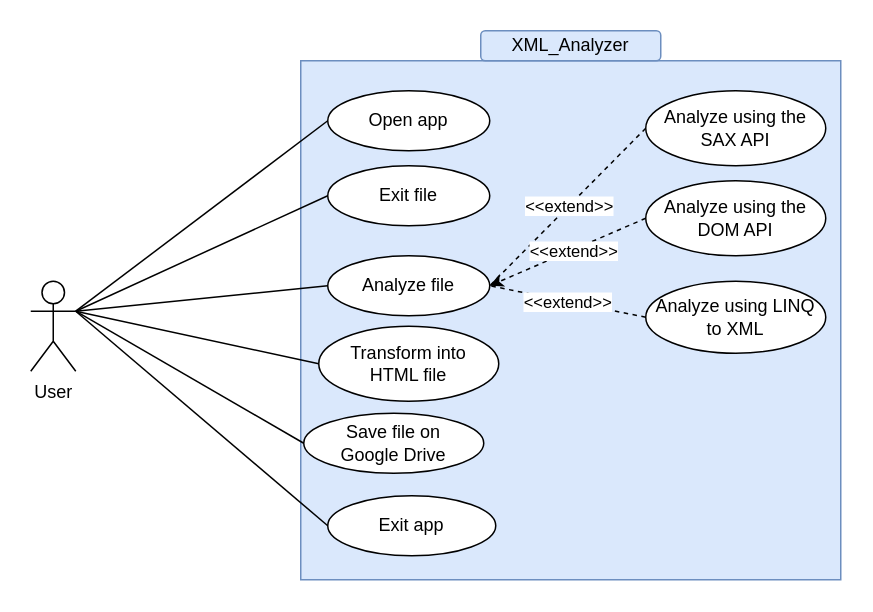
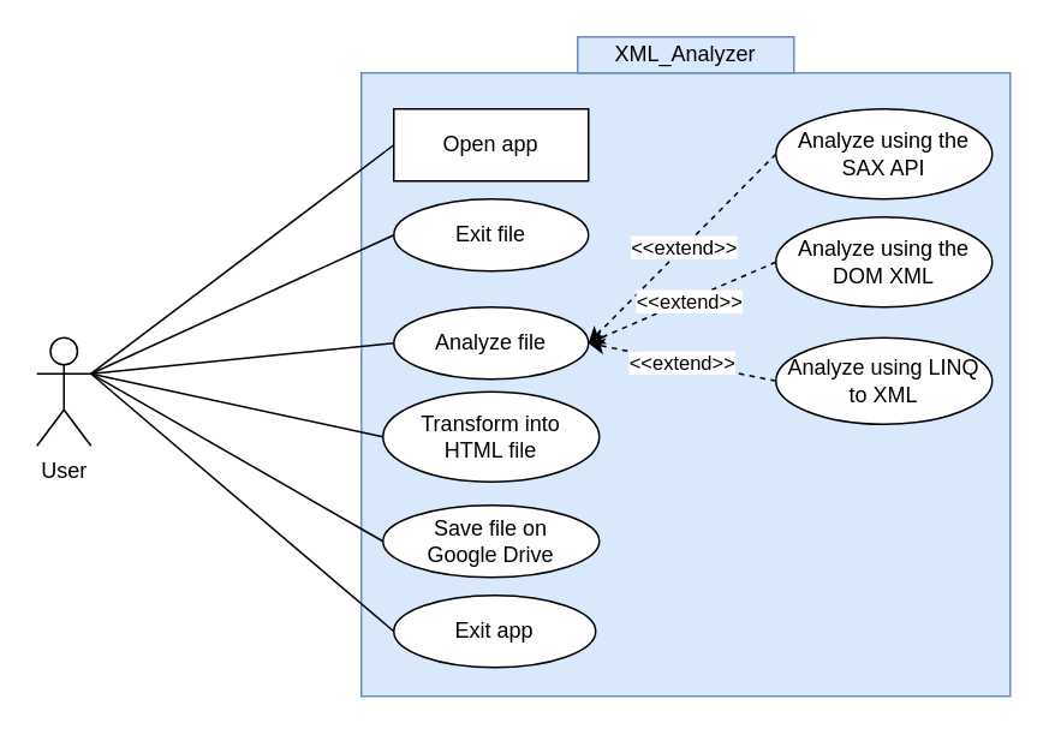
  <mxCell id="0" />
  <mxCell id="1" parent="0" />
  <mxCell id="2" value="User" style="shape=umlActor;verticalLabelPosition=bottom;verticalAlign=top;html=1;outlineConnect=0;" vertex="1" parent="1"><mxGeometry x="20" y="187" width="30" height="60" as="geometry" /></mxCell>
  <mxCell id="3" value="" style="rounded=0;whiteSpace=wrap;html=1;fillColor=#dae8fc;strokeColor=#6c8ebf;" vertex="1" parent="1"><mxGeometry x="200" y="40" width="360" height="346" as="geometry" /></mxCell>
- <mxCell id="4" value="XML_Analyzer" style="whiteSpace=wrap;html=1;fillColor=#dae8fc;strokeColor=#6c8ebf;rounded=1;" vertex="1" parent="1"><mxGeometry x="320" y="20" width="120" height="20" as="geometry" /></mxCell>
+ <mxCell id="4" value="XML_Analyzer" style="rounded=0;whiteSpace=wrap;html=1;fillColor=#dae8fc;strokeColor=#6c8ebf;" vertex="1" parent="1"><mxGeometry x="320" y="20" width="120" height="20" as="geometry" /></mxCell>
  <mxCell id="5" value="Exit file" style="ellipse;whiteSpace=wrap;html=1;" vertex="1" parent="1"><mxGeometry x="218" y="110" width="108" height="40" as="geometry" /></mxCell>
  <mxCell id="6" value="" style="endArrow=none;html=1;rounded=0;exitX=1;exitY=0.333;exitDx=0;exitDy=0;exitPerimeter=0;entryX=0;entryY=0.5;entryDx=0;entryDy=0;" edge="1" parent="1" source="2" target="5"><mxGeometry width="50" height="50" relative="1" as="geometry"><mxPoint x="200" y="250" as="sourcePoint" /><mxPoint x="250" y="200" as="targetPoint" /></mxGeometry></mxCell>
  <mxCell id="7" value="Analyze file" style="ellipse;whiteSpace=wrap;html=1;" vertex="1" parent="1"><mxGeometry x="218" y="170" width="108" height="40" as="geometry" /></mxCell>
  <mxCell id="8" value="" style="endArrow=none;html=1;rounded=0;entryX=0;entryY=0.5;entryDx=0;entryDy=0;exitX=1;exitY=0.333;exitDx=0;exitDy=0;exitPerimeter=0;" edge="1" parent="1" source="2" target="7"><mxGeometry width="50" height="50" relative="1" as="geometry"><mxPoint x="70" y="200" as="sourcePoint" /><mxPoint x="292" y="110" as="targetPoint" /></mxGeometry></mxCell>
  <mxCell id="9" value="Transform into &lt;br&gt;HTML file" style="ellipse;whiteSpace=wrap;html=1;" vertex="1" parent="1"><mxGeometry x="212" y="217" width="120" height="50" as="geometry" /></mxCell>
  <mxCell id="10" value="" style="endArrow=none;html=1;rounded=0;entryX=0;entryY=0.5;entryDx=0;entryDy=0;exitX=1;exitY=0.333;exitDx=0;exitDy=0;exitPerimeter=0;" edge="1" parent="1" source="2" target="9"><mxGeometry width="50" height="50" relative="1" as="geometry"><mxPoint x="50" y="190" as="sourcePoint" /><mxPoint x="250" y="200" as="targetPoint" /></mxGeometry></mxCell>
- <mxCell id="11" value="" style="endArrow=none;html=1;rounded=0;dashed=1;exitX=0;exitY=0.5;exitDx=0;exitDy=0;entryX=1;entryY=0.5;entryDx=0;entryDy=0;" edge="1" parent="1" source="19" target="7"><mxGeometry width="50" height="50" relative="1" as="geometry"><mxPoint x="340" y="146" as="sourcePoint" /><mxPoint x="390" y="96" as="targetPoint" /></mxGeometry></mxCell>
+ <mxCell id="11" value="" style="endArrow=classic;html=1;rounded=0;dashed=1;exitX=0;exitY=0.5;exitDx=0;exitDy=0;entryX=1;entryY=0.5;entryDx=0;entryDy=0;" edge="1" parent="1" source="19" target="7"><mxGeometry width="50" height="50" relative="1" as="geometry"><mxPoint x="340" y="146" as="sourcePoint" /><mxPoint x="390" y="96" as="targetPoint" /></mxGeometry></mxCell>
  <mxCell id="12" value="&amp;lt;&amp;lt;extend&amp;gt;&amp;gt;" style="edgeLabel;html=1;align=center;verticalAlign=middle;resizable=0;points=[];" vertex="1" connectable="0" parent="11"><mxGeometry x="-0.014" relative="1" as="geometry"><mxPoint as="offset" /></mxGeometry></mxCell>
  <mxCell id="13" value="" style="endArrow=classic;html=1;rounded=0;dashed=1;fontStyle=1;exitX=0;exitY=0.5;exitDx=0;exitDy=0;entryX=1;entryY=0.5;entryDx=0;entryDy=0;" edge="1" parent="1" source="18" target="7"><mxGeometry width="50" height="50" relative="1" as="geometry"><mxPoint x="60" y="323" as="sourcePoint" /><mxPoint x="110" y="273" as="targetPoint" /></mxGeometry></mxCell>
  <mxCell id="14" value="&amp;lt;&amp;lt;extend&amp;gt;&amp;gt;" style="edgeLabel;html=1;align=center;verticalAlign=middle;resizable=0;points=[];" vertex="1" connectable="0" parent="13"><mxGeometry x="-0.067" y="1" relative="1" as="geometry"><mxPoint as="offset" /></mxGeometry></mxCell>
- <mxCell id="15" value="" style="endArrow=none;html=1;rounded=0;dashed=1;exitX=0;exitY=0.5;exitDx=0;exitDy=0;entryX=1;entryY=0.5;entryDx=0;entryDy=0;" edge="1" parent="1" source="17" target="7"><mxGeometry width="50" height="50" relative="1" as="geometry"><mxPoint x="70" y="333" as="sourcePoint" /><mxPoint x="352" y="219" as="targetPoint" /></mxGeometry></mxCell>
+ <mxCell id="15" value="" style="endArrow=classic;html=1;rounded=0;dashed=1;exitX=0;exitY=0.5;exitDx=0;exitDy=0;entryX=1;entryY=0.5;entryDx=0;entryDy=0;" edge="1" parent="1" source="17" target="7"><mxGeometry width="50" height="50" relative="1" as="geometry"><mxPoint x="70" y="333" as="sourcePoint" /><mxPoint x="352" y="219" as="targetPoint" /></mxGeometry></mxCell>
  <mxCell id="16" value="&amp;lt;&amp;lt;extend&amp;gt;&amp;gt;" style="edgeLabel;html=1;align=center;verticalAlign=middle;resizable=0;points=[];" vertex="1" connectable="0" parent="15"><mxGeometry x="0.017" relative="1" as="geometry"><mxPoint as="offset" /></mxGeometry></mxCell>
  <mxCell id="17" value="Analyze using LINQ to XML" style="ellipse;whiteSpace=wrap;html=1;" vertex="1" parent="1"><mxGeometry x="430" y="187" width="120" height="48" as="geometry" /></mxCell>
- <mxCell id="18" value="Analyze using the DOM API" style="ellipse;whiteSpace=wrap;html=1;" vertex="1" parent="1"><mxGeometry x="430" y="120" width="120" height="50" as="geometry" /></mxCell>
+ <mxCell id="18" value="Analyze using the DOM XML" style="ellipse;whiteSpace=wrap;html=1;" vertex="1" parent="1"><mxGeometry x="430" y="120" width="120" height="50" as="geometry" /></mxCell>
  <mxCell id="19" value="Analyze using the SAX API" style="ellipse;whiteSpace=wrap;html=1;" vertex="1" parent="1"><mxGeometry x="430" y="60" width="120" height="50" as="geometry" /></mxCell>
  <mxCell id="20" value="Exit app" style="ellipse;whiteSpace=wrap;html=1;" vertex="1" parent="1"><mxGeometry x="218" y="330" width="112" height="40" as="geometry" /></mxCell>
- <mxCell id="21" value="Open app" style="ellipse;whiteSpace=wrap;html=1;" vertex="1" parent="1"><mxGeometry x="218" y="60" width="108" height="40" as="geometry" /></mxCell>
+ <mxCell id="21" value="Open app" style="whiteSpace=wrap;html=1;rounded=0;" vertex="1" parent="1"><mxGeometry x="218" y="60" width="108" height="40" as="geometry" /></mxCell>
  <mxCell id="22" value="" style="endArrow=none;html=1;rounded=0;exitX=0;exitY=0.5;exitDx=0;exitDy=0;entryX=1;entryY=0.333;entryDx=0;entryDy=0;entryPerimeter=0;" edge="1" parent="1" source="21" target="2"><mxGeometry width="50" height="50" relative="1" as="geometry"><mxPoint x="170" y="270" as="sourcePoint" /><mxPoint x="220" y="220" as="targetPoint" /></mxGeometry></mxCell>
  <mxCell id="23" value="" style="endArrow=none;html=1;rounded=0;exitX=0;exitY=0.5;exitDx=0;exitDy=0;entryX=1;entryY=0.333;entryDx=0;entryDy=0;entryPerimeter=0;" edge="1" parent="1" source="20" target="2"><mxGeometry width="50" height="50" relative="1" as="geometry"><mxPoint x="170" y="270" as="sourcePoint" /><mxPoint x="220" y="220" as="targetPoint" /></mxGeometry></mxCell>
- <mxCell id="24" value="Save file on &lt;br&gt;Google Drive" style="ellipse;whiteSpace=wrap;html=1;" vertex="1" parent="1"><mxGeometry x="202" y="275" width="120" height="40" as="geometry" /></mxCell>
+ <mxCell id="24" value="Save file on &lt;br&gt;Google Drive" style="ellipse;whiteSpace=wrap;html=1;" vertex="1" parent="1"><mxGeometry x="212" y="280" width="120" height="40" as="geometry" /></mxCell>
  <mxCell id="25" value="" style="endArrow=none;html=1;rounded=0;exitX=1;exitY=0.333;exitDx=0;exitDy=0;exitPerimeter=0;entryX=0;entryY=0.5;entryDx=0;entryDy=0;" edge="1" parent="1" source="2" target="24"><mxGeometry width="50" height="50" relative="1" as="geometry"><mxPoint x="170" y="270" as="sourcePoint" /><mxPoint x="220" y="220" as="targetPoint" /></mxGeometry></mxCell>
